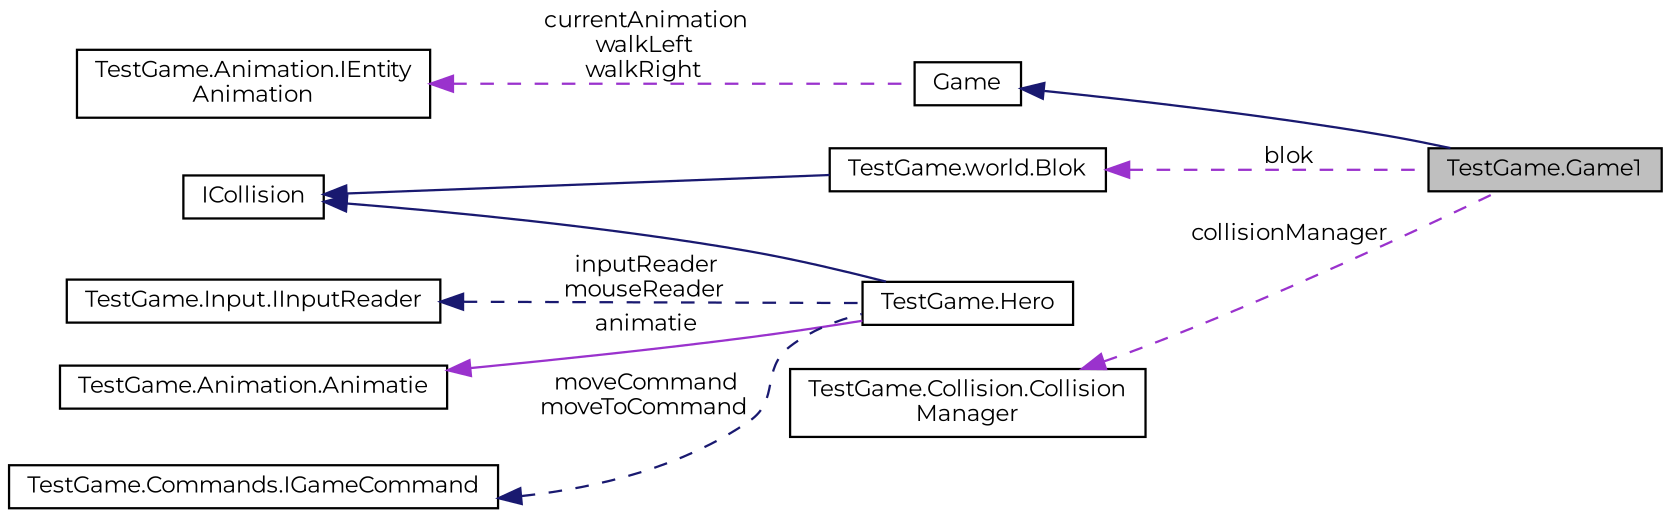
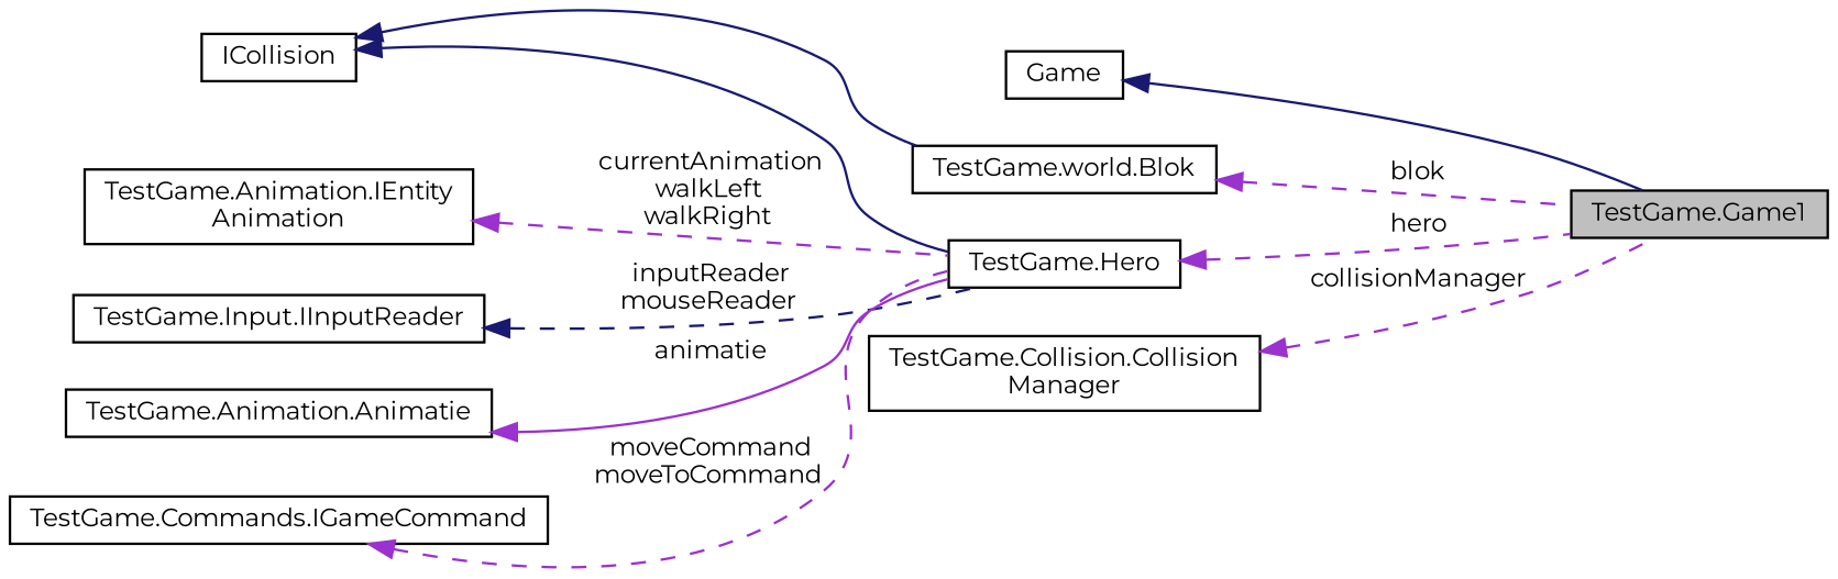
  digraph {
    fontname=Montserrat
    rankdir=LR
    node [color=black fontname=Montserrat fontsize=10 shape=record]
    edge [color=darkorchid3 dir=back fontname=Montserrat fontsize=10 labelfontname=Helvetica labelfontsize=10 style=dashed]
    n1 [fillcolor=grey75 fontcolor=black height=0.2 label="TestGame.Game1" style=filled width=0.4]
    n2 [height=0.2 label=Game width=0.4]
    n3 [height=0.2 label="TestGame.world.Blok" width=0.4]
    n4 [height=0.2 label=ICollision width=0.4]
    n5 [height=0.2 label="TestGame.Hero" width=0.4]
    n6 [height=0.2 label="TestGame.Collision.Collision\lManager" width=0.4]
    n7 [height=0.2 label="TestGame.Animation.IEntity\lAnimation" width=0.4]
    n8 [height=0.2 label="TestGame.Input.IInputReader" width=0.4]
    n9 [height=0.2 label="TestGame.Animation.Animatie" width=0.4]
    n10 [height=0.2 label="TestGame.Commands.IGameCommand" width=0.4]
    n2 -> n1 [color=midnightblue style=solid]
    n3 -> n1 [label=" blok"]
    n4 -> n3 [color=midnightblue style=solid]
    n4 -> n5 [color=midnightblue style=solid]
+   n5 -> n1 [label=" hero"]
    n6 -> n1 [label=" collisionManager"]
-   n7 -> n2 [label=" currentAnimation\nwalkLeft\nwalkRight"]
+   n7 -> n5 [label=" currentAnimation\nwalkLeft\nwalkRight"]
    n8 -> n5 [color=midnightblue label=" inputReader\nmouseReader"]
    n9 -> n5 [label=" animatie" style=solid]
-   n10 -> n5 [color=midnightblue label=" moveCommand\nmoveToCommand"]
+   n10 -> n5 [label=" moveCommand\nmoveToCommand"]
  }
